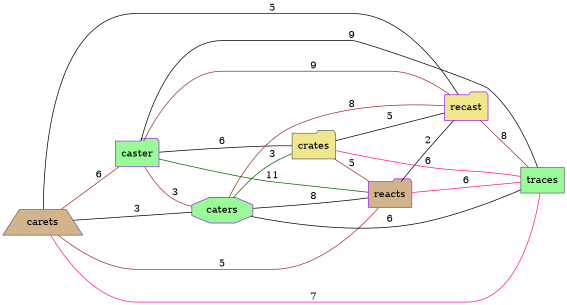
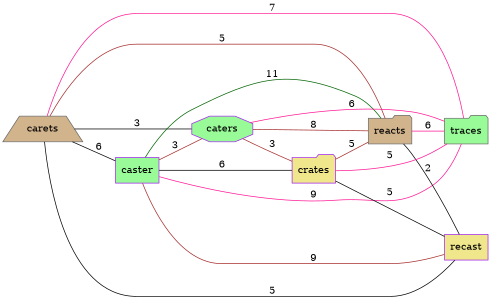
  graph {
    rankdir=LR
    node [color=purple fillcolor=palegreen shape=folder style=filled]
    edge [color=black]
    carets [color=gray40 fillcolor=tan shape=trapezium]
-   caster
+   caster [shape=box]
    caters [shape=octagon]
-   reacts [fillcolor=tan]
-   recast [fillcolor=khaki]
-   traces [color=gray40 shape=box]
-   crates [color=gray40 fillcolor=khaki]
-   carets -- caster [color=brown label=6]
+   reacts [color=gray40 fillcolor=tan]
+   recast [fillcolor=khaki shape=box]
+   traces [color=gray40]
+   crates [fillcolor=khaki]
+   carets -- caster [label=6]
    carets -- caters [label=3]
    carets -- reacts [color=brown label=5]
    carets -- recast [label=5]
    carets -- traces [color=deeppink label=7]
    caster -- caters [color=brown label=3]
    caster -- reacts [color=darkgreen label=11]
    caster -- recast [color=brown label=9]
-   caster -- traces [label=9]
+   caster -- traces [color=deeppink label=9]
    caster -- crates [label=6]
-   caters -- reacts [label=8]
-   caters -- recast [color=brown label=8]
-   caters -- traces [label=6]
-   caters -- crates [color=darkgreen label=3]
+   caters -- reacts [color=brown label=8]
+   caters -- traces [color=deeppink label=6]
+   caters -- crates [color=brown label=3]
    reacts -- recast [label=2]
    reacts -- traces [color=deeppink label=6]
-   recast -- traces [color=brown label=8]
    crates -- reacts [color=brown label=5]
    crates -- recast [label=5]
-   crates -- traces [color=deeppink label=6]
+   crates -- traces [color=deeppink label=5]
  }
